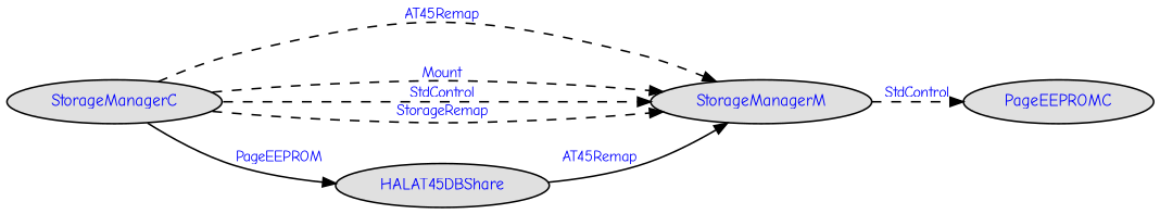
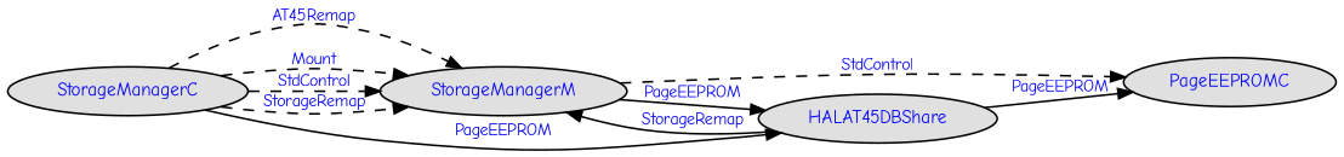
  digraph {
    fontname="Comic Neue"
    nodesep=0.1
    rankdir=LR
    ranksep=0.0005
    node [fillcolor="#e0e0e0" fontcolor=blue fontname="Comic Neue" fontsize=10 shape=ellipse style=filled]
    edge [arrowsize=.8 fontcolor=blue fontname="Comic Neue" fontsize=9 style=dashed]
    StorageManagerC [height=.1 width=.1]
    StorageManagerM [height=.1 width=.1]
    HALAT45DBShare [height=.1 width=.1]
    PageEEPROMC [height=.1 width=.1]
    StorageManagerC -> StorageManagerM [label=AT45Remap]
    StorageManagerC -> StorageManagerM [label=Mount]
    StorageManagerC -> StorageManagerM [label=StdControl]
    StorageManagerC -> StorageManagerM [label=StorageRemap]
    StorageManagerC -> HALAT45DBShare [label=PageEEPROM style=solid]
+   StorageManagerM -> HALAT45DBShare [label=PageEEPROM style=""]
    StorageManagerM -> PageEEPROMC [label=StdControl]
-   HALAT45DBShare -> StorageManagerM [label=AT45Remap style=""]
+   HALAT45DBShare -> StorageManagerM [label=StorageRemap style=""]
+   HALAT45DBShare -> PageEEPROMC [label=PageEEPROM style=""]
  }
